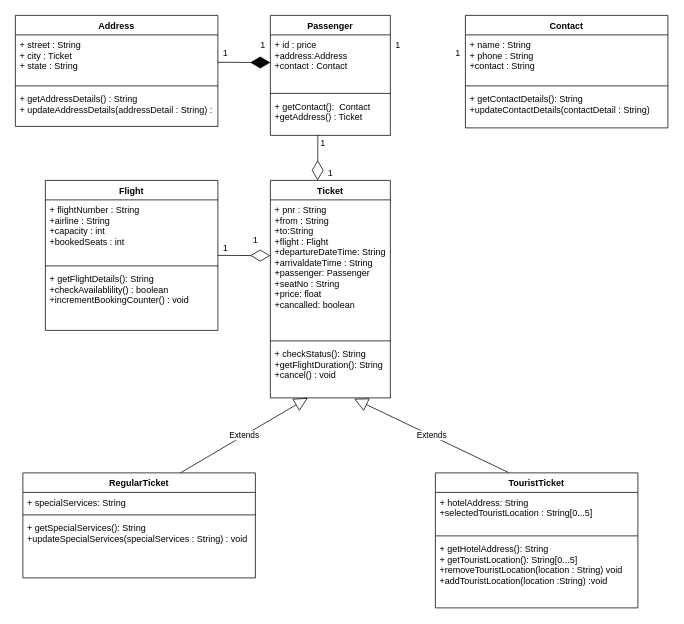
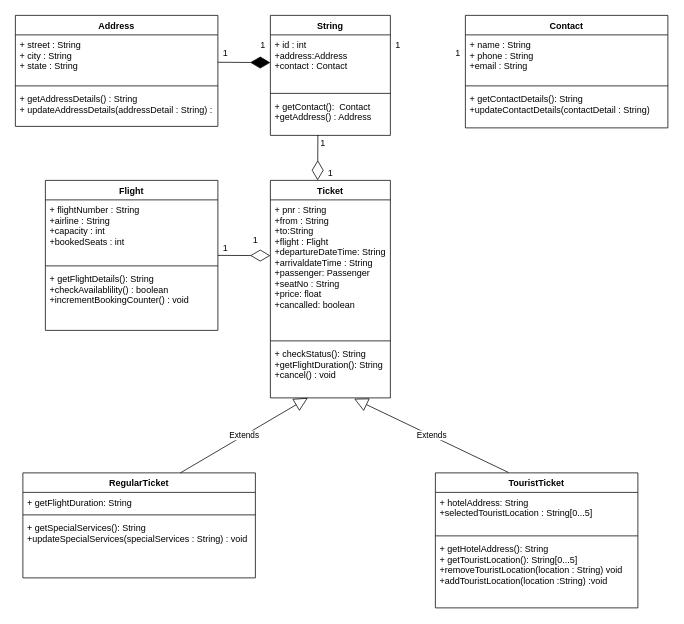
  <mxCell id="0" />
  <mxCell id="1" parent="0" />
  <mxCell id="2" value="Address" style="swimlane;fontStyle=1;align=center;verticalAlign=top;childLayout=stackLayout;horizontal=1;startSize=26;horizontalStack=0;resizeParent=1;resizeParentMax=0;resizeLast=0;collapsible=1;marginBottom=0;" parent="1" vertex="1"><mxGeometry x="20" y="20" width="270" height="148" as="geometry" /></mxCell>
- <mxCell id="3" value="+ street : String&#10;+ city : Ticket&#10;+ state : String" style="text;strokeColor=none;fillColor=none;align=left;verticalAlign=top;spacingLeft=4;spacingRight=4;overflow=hidden;rotatable=0;points=[[0,0.5],[1,0.5]];portConstraint=eastwest;" parent="2" vertex="1"><mxGeometry y="26" width="270" height="64" as="geometry" /></mxCell>
+ <mxCell id="3" value="+ street : String&#10;+ city : String&#10;+ state : String" style="text;strokeColor=none;fillColor=none;align=left;verticalAlign=top;spacingLeft=4;spacingRight=4;overflow=hidden;rotatable=0;points=[[0,0.5],[1,0.5]];portConstraint=eastwest;" parent="2" vertex="1"><mxGeometry y="26" width="270" height="64" as="geometry" /></mxCell>
  <mxCell id="4" value="" style="line;strokeWidth=1;fillColor=none;align=left;verticalAlign=middle;spacingTop=-1;spacingLeft=3;spacingRight=3;rotatable=0;labelPosition=right;points=[];portConstraint=eastwest;" parent="2" vertex="1"><mxGeometry y="90" width="270" height="8" as="geometry" /></mxCell>
  <mxCell id="5" value="+ getAddressDetails() : String&#10;+ updateAddressDetails(addressDetail : String) : void" style="text;strokeColor=none;fillColor=none;align=left;verticalAlign=top;spacingLeft=4;spacingRight=4;overflow=hidden;rotatable=0;points=[[0,0.5],[1,0.5]];portConstraint=eastwest;" parent="2" vertex="1"><mxGeometry y="98" width="270" height="50" as="geometry" /></mxCell>
- <mxCell id="6" value="Passenger" style="swimlane;fontStyle=1;align=center;verticalAlign=top;childLayout=stackLayout;horizontal=1;startSize=26;horizontalStack=0;resizeParent=1;resizeParentMax=0;resizeLast=0;collapsible=1;marginBottom=0;" parent="1" vertex="1"><mxGeometry x="360" y="20" width="160" height="160" as="geometry" /></mxCell>
+ <mxCell id="6" value="String" style="swimlane;fontStyle=1;align=center;verticalAlign=top;childLayout=stackLayout;horizontal=1;startSize=26;horizontalStack=0;resizeParent=1;resizeParentMax=0;resizeLast=0;collapsible=1;marginBottom=0;" parent="1" vertex="1"><mxGeometry x="360" y="20" width="160" height="160" as="geometry" /></mxCell>
  <mxCell id="7" value="" style="endArrow=diamondThin;endFill=1;endSize=24;html=1;entryX=0;entryY=0.5;entryDx=0;entryDy=0;" parent="6" target="8" edge="1"><mxGeometry width="160" relative="1" as="geometry"><mxPoint x="-70" y="62.5" as="sourcePoint" /><mxPoint x="90" y="62.5" as="targetPoint" /></mxGeometry></mxCell>
- <mxCell id="8" value="+ id : price&#10;+address:Address&#10;+contact : Contact" style="text;strokeColor=none;fillColor=none;align=left;verticalAlign=top;spacingLeft=4;spacingRight=4;overflow=hidden;rotatable=0;points=[[0,0.5],[1,0.5]];portConstraint=eastwest;" parent="6" vertex="1"><mxGeometry y="26" width="160" height="74" as="geometry" /></mxCell>
+ <mxCell id="8" value="+ id : int&#10;+address:Address&#10;+contact : Contact" style="text;strokeColor=none;fillColor=none;align=left;verticalAlign=top;spacingLeft=4;spacingRight=4;overflow=hidden;rotatable=0;points=[[0,0.5],[1,0.5]];portConstraint=eastwest;" parent="6" vertex="1"><mxGeometry y="26" width="160" height="74" as="geometry" /></mxCell>
  <mxCell id="9" value="" style="line;strokeWidth=1;fillColor=none;align=left;verticalAlign=middle;spacingTop=-1;spacingLeft=3;spacingRight=3;rotatable=0;labelPosition=right;points=[];portConstraint=eastwest;" parent="6" vertex="1"><mxGeometry y="100" width="160" height="8" as="geometry" /></mxCell>
- <mxCell id="10" value="+ getContact():  Contact&#10;+getAddress() : Ticket" style="text;strokeColor=none;fillColor=none;align=left;verticalAlign=top;spacingLeft=4;spacingRight=4;overflow=hidden;rotatable=0;points=[[0,0.5],[1,0.5]];portConstraint=eastwest;" parent="6" vertex="1"><mxGeometry y="108" width="160" height="52" as="geometry" /></mxCell>
+ <mxCell id="10" value="+ getContact():  Contact&#10;+getAddress() : Address" style="text;strokeColor=none;fillColor=none;align=left;verticalAlign=top;spacingLeft=4;spacingRight=4;overflow=hidden;rotatable=0;points=[[0,0.5],[1,0.5]];portConstraint=eastwest;" parent="6" vertex="1"><mxGeometry y="108" width="160" height="52" as="geometry" /></mxCell>
  <mxCell id="11" value="Contact" style="swimlane;fontStyle=1;align=center;verticalAlign=top;childLayout=stackLayout;horizontal=1;startSize=26;horizontalStack=0;resizeParent=1;resizeParentMax=0;resizeLast=0;collapsible=1;marginBottom=0;" parent="1" vertex="1"><mxGeometry x="620" y="20" width="270" height="150" as="geometry" /></mxCell>
- <mxCell id="12" value="+ name : String&#10;+ phone : String&#10;+contact : String" style="text;strokeColor=none;fillColor=none;align=left;verticalAlign=top;spacingLeft=4;spacingRight=4;overflow=hidden;rotatable=0;points=[[0,0.5],[1,0.5]];portConstraint=eastwest;" parent="11" vertex="1"><mxGeometry y="26" width="270" height="64" as="geometry" /></mxCell>
+ <mxCell id="12" value="+ name : String&#10;+ phone : String&#10;+email : String" style="text;strokeColor=none;fillColor=none;align=left;verticalAlign=top;spacingLeft=4;spacingRight=4;overflow=hidden;rotatable=0;points=[[0,0.5],[1,0.5]];portConstraint=eastwest;" parent="11" vertex="1"><mxGeometry y="26" width="270" height="64" as="geometry" /></mxCell>
  <mxCell id="13" value="" style="line;strokeWidth=1;fillColor=none;align=left;verticalAlign=middle;spacingTop=-1;spacingLeft=3;spacingRight=3;rotatable=0;labelPosition=right;points=[];portConstraint=eastwest;" parent="11" vertex="1"><mxGeometry y="90" width="270" height="8" as="geometry" /></mxCell>
  <mxCell id="14" value="+ getContactDetails(): String&#10;+updateContactDetails(contactDetail : String)" style="text;strokeColor=none;fillColor=none;align=left;verticalAlign=top;spacingLeft=4;spacingRight=4;overflow=hidden;rotatable=0;points=[[0,0.5],[1,0.5]];portConstraint=eastwest;" parent="11" vertex="1"><mxGeometry y="98" width="270" height="52" as="geometry" /></mxCell>
  <mxCell id="15" value="Ticket" style="swimlane;fontStyle=1;align=center;verticalAlign=top;childLayout=stackLayout;horizontal=1;startSize=26;horizontalStack=0;resizeParent=1;resizeParentMax=0;resizeLast=0;collapsible=1;marginBottom=0;" parent="1" vertex="1"><mxGeometry x="360" y="240" width="160" height="290" as="geometry" /></mxCell>
  <mxCell id="16" value="" style="endArrow=diamondThin;endFill=0;endSize=24;html=1;entryX=0;entryY=0.404;entryDx=0;entryDy=0;entryPerimeter=0;" parent="15" target="17" edge="1"><mxGeometry width="160" relative="1" as="geometry"><mxPoint x="-70" y="100" as="sourcePoint" /><mxPoint x="90" y="100" as="targetPoint" /></mxGeometry></mxCell>
  <mxCell id="17" value="+ pnr : String&#10;+from : String&#10;+to:String&#10;+flight : Flight&#10;+departureDateTime: String&#10;+arrivaldateTime : String&#10;+passenger: Passenger&#10;+seatNo : String&#10;+price: float&#10;+cancalled: boolean" style="text;strokeColor=none;fillColor=none;align=left;verticalAlign=top;spacingLeft=4;spacingRight=4;overflow=hidden;rotatable=0;points=[[0,0.5],[1,0.5]];portConstraint=eastwest;" parent="15" vertex="1"><mxGeometry y="26" width="160" height="184" as="geometry" /></mxCell>
  <mxCell id="18" value="" style="line;strokeWidth=1;fillColor=none;align=left;verticalAlign=middle;spacingTop=-1;spacingLeft=3;spacingRight=3;rotatable=0;labelPosition=right;points=[];portConstraint=eastwest;" parent="15" vertex="1"><mxGeometry y="210" width="160" height="8" as="geometry" /></mxCell>
  <mxCell id="19" value="+ checkStatus(): String&#10;+getFlightDuration(): String&#10;+cancel() : void" style="text;strokeColor=none;fillColor=none;align=left;verticalAlign=top;spacingLeft=4;spacingRight=4;overflow=hidden;rotatable=0;points=[[0,0.5],[1,0.5]];portConstraint=eastwest;" parent="15" vertex="1"><mxGeometry y="218" width="160" height="72" as="geometry" /></mxCell>
  <mxCell id="20" value="Flight" style="swimlane;fontStyle=1;align=center;verticalAlign=top;childLayout=stackLayout;horizontal=1;startSize=26;horizontalStack=0;resizeParent=1;resizeParentMax=0;resizeLast=0;collapsible=1;marginBottom=0;" parent="1" vertex="1"><mxGeometry x="60" y="240" width="230" height="200" as="geometry" /></mxCell>
  <mxCell id="21" value="+ flightNumber : String&#10;+airline : String&#10;+capacity : int&#10;+bookedSeats : int" style="text;strokeColor=none;fillColor=none;align=left;verticalAlign=top;spacingLeft=4;spacingRight=4;overflow=hidden;rotatable=0;points=[[0,0.5],[1,0.5]];portConstraint=eastwest;" parent="20" vertex="1"><mxGeometry y="26" width="230" height="84" as="geometry" /></mxCell>
  <mxCell id="22" value="" style="line;strokeWidth=1;fillColor=none;align=left;verticalAlign=middle;spacingTop=-1;spacingLeft=3;spacingRight=3;rotatable=0;labelPosition=right;points=[];portConstraint=eastwest;" parent="20" vertex="1"><mxGeometry y="110" width="230" height="8" as="geometry" /></mxCell>
  <mxCell id="23" value="+ getFlightDetails(): String&#10;+checkAvailablility() : boolean&#10;+incrementBookingCounter() : void" style="text;strokeColor=none;fillColor=none;align=left;verticalAlign=top;spacingLeft=4;spacingRight=4;overflow=hidden;rotatable=0;points=[[0,0.5],[1,0.5]];portConstraint=eastwest;" parent="20" vertex="1"><mxGeometry y="118" width="230" height="82" as="geometry" /></mxCell>
  <mxCell id="24" value="RegularTicket" style="swimlane;fontStyle=1;align=center;verticalAlign=top;childLayout=stackLayout;horizontal=1;startSize=26;horizontalStack=0;resizeParent=1;resizeParentMax=0;resizeLast=0;collapsible=1;marginBottom=0;" parent="1" vertex="1"><mxGeometry x="30" y="630" width="310" height="140" as="geometry" /></mxCell>
- <mxCell id="25" value="+ specialServices: String" style="text;strokeColor=none;fillColor=none;align=left;verticalAlign=top;spacingLeft=4;spacingRight=4;overflow=hidden;rotatable=0;points=[[0,0.5],[1,0.5]];portConstraint=eastwest;" parent="24" vertex="1"><mxGeometry y="26" width="310" height="26" as="geometry" /></mxCell>
+ <mxCell id="25" value="+ getFlightDuration: String" style="text;strokeColor=none;fillColor=none;align=left;verticalAlign=top;spacingLeft=4;spacingRight=4;overflow=hidden;rotatable=0;points=[[0,0.5],[1,0.5]];portConstraint=eastwest;" parent="24" vertex="1"><mxGeometry y="26" width="310" height="26" as="geometry" /></mxCell>
  <mxCell id="26" value="" style="line;strokeWidth=1;fillColor=none;align=left;verticalAlign=middle;spacingTop=-1;spacingLeft=3;spacingRight=3;rotatable=0;labelPosition=right;points=[];portConstraint=eastwest;" parent="24" vertex="1"><mxGeometry y="52" width="310" height="8" as="geometry" /></mxCell>
  <mxCell id="27" value="+ getSpecialServices(): String&#10;+updateSpecialServices(specialServices : String) : void&#10;" style="text;strokeColor=none;fillColor=none;align=left;verticalAlign=top;spacingLeft=4;spacingRight=4;overflow=hidden;rotatable=0;points=[[0,0.5],[1,0.5]];portConstraint=eastwest;" parent="24" vertex="1"><mxGeometry y="60" width="310" height="80" as="geometry" /></mxCell>
  <mxCell id="28" value="TouristTicket" style="swimlane;fontStyle=1;align=center;verticalAlign=top;childLayout=stackLayout;horizontal=1;startSize=26;horizontalStack=0;resizeParent=1;resizeParentMax=0;resizeLast=0;collapsible=1;marginBottom=0;" parent="1" vertex="1"><mxGeometry x="580" y="630" width="270" height="180" as="geometry" /></mxCell>
  <mxCell id="29" value="+ hotelAddress: String&#10;+selectedTouristLocation : String[0...5]" style="text;strokeColor=none;fillColor=none;align=left;verticalAlign=top;spacingLeft=4;spacingRight=4;overflow=hidden;rotatable=0;points=[[0,0.5],[1,0.5]];portConstraint=eastwest;" parent="28" vertex="1"><mxGeometry y="26" width="270" height="54" as="geometry" /></mxCell>
  <mxCell id="30" value="" style="line;strokeWidth=1;fillColor=none;align=left;verticalAlign=middle;spacingTop=-1;spacingLeft=3;spacingRight=3;rotatable=0;labelPosition=right;points=[];portConstraint=eastwest;" parent="28" vertex="1"><mxGeometry y="80" width="270" height="8" as="geometry" /></mxCell>
  <mxCell id="31" value="+ getHotelAddress(): String&#10;+ getTouristLocation(): String[0...5]&#10;+removeTouristLocation(location : String) void&#10;+addTouristLocation(location :String) :void" style="text;strokeColor=none;fillColor=none;align=left;verticalAlign=top;spacingLeft=4;spacingRight=4;overflow=hidden;rotatable=0;points=[[0,0.5],[1,0.5]];portConstraint=eastwest;" parent="28" vertex="1"><mxGeometry y="88" width="270" height="92" as="geometry" /></mxCell>
  <mxCell id="32" value="Extends" style="endArrow=block;endSize=16;endFill=0;html=1;" parent="1" edge="1"><mxGeometry width="160" relative="1" as="geometry"><mxPoint x="240" y="630" as="sourcePoint" /><mxPoint x="410" y="530" as="targetPoint" /></mxGeometry></mxCell>
  <mxCell id="33" value="Extends" style="endArrow=block;endSize=16;endFill=0;html=1;exitX=0.361;exitY=-0.003;exitDx=0;exitDy=0;exitPerimeter=0;entryX=0.698;entryY=1.016;entryDx=0;entryDy=0;entryPerimeter=0;" parent="1" source="28" target="19" edge="1"><mxGeometry width="160" relative="1" as="geometry"><mxPoint x="530" y="570" as="sourcePoint" /><mxPoint x="690" y="570" as="targetPoint" /></mxGeometry></mxCell>
  <mxCell id="34" value="1" style="text;html=1;align=center;verticalAlign=middle;resizable=0;points=[];autosize=1;strokeColor=none;fillColor=none;" parent="1" vertex="1"><mxGeometry x="290" y="320" width="20" height="20" as="geometry" /></mxCell>
  <mxCell id="35" value="1" style="text;html=1;align=center;verticalAlign=middle;resizable=0;points=[];autosize=1;strokeColor=none;fillColor=none;" parent="1" vertex="1"><mxGeometry x="330" y="310" width="20" height="20" as="geometry" /></mxCell>
  <mxCell id="36" value="1" style="text;html=1;align=center;verticalAlign=middle;resizable=0;points=[];autosize=1;strokeColor=none;fillColor=none;" parent="1" vertex="1"><mxGeometry x="290" y="60" width="20" height="20" as="geometry" /></mxCell>
  <mxCell id="37" value="1" style="text;html=1;align=center;verticalAlign=middle;resizable=0;points=[];autosize=1;strokeColor=none;fillColor=none;" parent="1" vertex="1"><mxGeometry x="340" y="50" width="20" height="20" as="geometry" /></mxCell>
  <mxCell id="38" value="1" style="text;html=1;align=center;verticalAlign=middle;resizable=0;points=[];autosize=1;strokeColor=none;fillColor=none;" parent="1" vertex="1"><mxGeometry x="600" y="60" width="20" height="20" as="geometry" /></mxCell>
  <mxCell id="39" value="1" style="text;html=1;align=center;verticalAlign=middle;resizable=0;points=[];autosize=1;strokeColor=none;fillColor=none;" parent="1" vertex="1"><mxGeometry x="520" y="50" width="20" height="20" as="geometry" /></mxCell>
  <mxCell id="40" value="" style="endArrow=diamondThin;endFill=0;endSize=24;html=1;exitX=0.396;exitY=0.99;exitDx=0;exitDy=0;exitPerimeter=0;" parent="1" source="10" edge="1"><mxGeometry width="160" relative="1" as="geometry"><mxPoint x="420" y="210" as="sourcePoint" /><mxPoint x="423" y="240" as="targetPoint" /></mxGeometry></mxCell>
  <mxCell id="41" value="1" style="text;html=1;align=center;verticalAlign=middle;resizable=0;points=[];autosize=1;strokeColor=none;fillColor=none;" parent="1" vertex="1"><mxGeometry x="420" y="180" width="20" height="20" as="geometry" /></mxCell>
  <mxCell id="42" value="1" style="text;html=1;align=center;verticalAlign=middle;resizable=0;points=[];autosize=1;strokeColor=none;fillColor=none;" parent="1" vertex="1"><mxGeometry x="430" y="220" width="20" height="20" as="geometry" /></mxCell>
